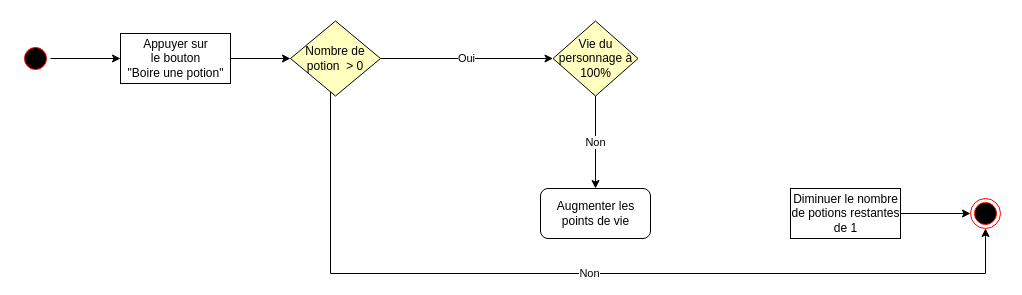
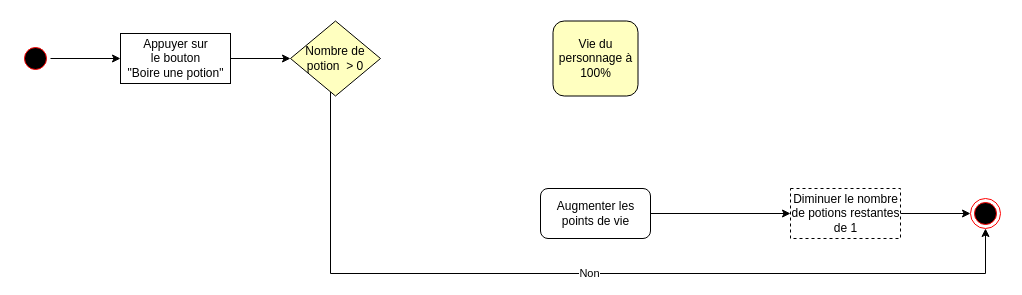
  <mxCell id="0" />
  <mxCell id="1" parent="0" />
  <mxCell id="2" style="edgeStyle=orthogonalEdgeStyle;rounded=0;orthogonalLoop=1;jettySize=auto;html=1;" parent="1" source="3" target="5" edge="1"><mxGeometry relative="1" as="geometry" /></mxCell>
  <mxCell id="3" value="" style="ellipse;html=1;shape=startState;fillColor=#000000;strokeColor=#ff0000;" parent="1" vertex="1"><mxGeometry x="20" y="43" width="30" height="30" as="geometry" /></mxCell>
  <mxCell id="4" style="edgeStyle=orthogonalEdgeStyle;rounded=0;orthogonalLoop=1;jettySize=auto;html=1;" parent="1" source="5" target="8" edge="1"><mxGeometry relative="1" as="geometry" /></mxCell>
  <mxCell id="5" value="Appuyer sur &lt;br&gt;le bouton &lt;br&gt;&quot;Boire une potion&quot;" style="html=1;" parent="1" vertex="1"><mxGeometry x="120" y="33" width="110" height="50" as="geometry" /></mxCell>
  <mxCell id="6" value="Non" style="edgeStyle=orthogonalEdgeStyle;rounded=0;orthogonalLoop=1;jettySize=auto;html=1;" parent="1" source="8" target="13" edge="1"><mxGeometry relative="1" as="geometry"><mxPoint x="330" y="183" as="targetPoint" /><Array as="points"><mxPoint x="330" y="273" /><mxPoint x="985" y="273" /></Array></mxGeometry></mxCell>
- <mxCell id="7" value="Oui" style="edgeStyle=orthogonalEdgeStyle;rounded=0;orthogonalLoop=1;jettySize=auto;html=1;" parent="1" source="8" target="12" edge="1"><mxGeometry relative="1" as="geometry"><mxPoint x="465" y="193" as="targetPoint" /></mxGeometry></mxCell>
  <mxCell id="8" value="Nombre de potion&amp;nbsp; &amp;gt; 0" style="rhombus;whiteSpace=wrap;html=1;fillColor=#ffffc0;" parent="1" vertex="1"><mxGeometry x="290" y="20.5" width="90" height="75" as="geometry" /></mxCell>
+ <mxCell id="9" style="edgeStyle=orthogonalEdgeStyle;rounded=0;orthogonalLoop=1;jettySize=auto;html=1;" parent="1" source="10" target="15" edge="1"><mxGeometry relative="1" as="geometry" /></mxCell>
  <mxCell id="10" value="Augmenter les &lt;br&gt;points de vie" style="html=1;rounded=1;" parent="1" vertex="1"><mxGeometry x="540" y="188" width="110" height="50" as="geometry" /></mxCell>
- <mxCell id="11" value="Non" style="edgeStyle=orthogonalEdgeStyle;rounded=0;orthogonalLoop=1;jettySize=auto;html=1;" parent="1" source="12" target="10" edge="1"><mxGeometry relative="1" as="geometry" /></mxCell>
- <mxCell id="12" value="Vie du personnage à 100%" style="rhombus;whiteSpace=wrap;html=1;fillColor=#ffffc0;" parent="1" vertex="1"><mxGeometry x="552.5" y="20.5" width="85" height="75" as="geometry" /></mxCell>
+ <mxCell id="12" value="Vie du personnage à 100%" style="whiteSpace=wrap;html=1;fillColor=#ffffc0;rounded=1;" parent="1" vertex="1"><mxGeometry x="552.5" y="20.5" width="85" height="75" as="geometry" /></mxCell>
  <mxCell id="13" value="" style="ellipse;html=1;shape=endState;fillColor=#000000;strokeColor=#ff0000;" parent="1" vertex="1"><mxGeometry x="970" y="198" width="30" height="30" as="geometry" /></mxCell>
  <mxCell id="14" style="edgeStyle=orthogonalEdgeStyle;rounded=0;orthogonalLoop=1;jettySize=auto;html=1;" edge="1" parent="1" source="15" target="13"><mxGeometry relative="1" as="geometry" /></mxCell>
- <mxCell id="15" value="Diminuer le nombre&lt;br&gt;de potions restantes&lt;br&gt;de 1" style="html=1;" vertex="1" parent="1"><mxGeometry x="790" y="188" width="110" height="50" as="geometry" /></mxCell>
+ <mxCell id="15" value="Diminuer le nombre&lt;br&gt;de potions restantes&lt;br&gt;de 1" style="html=1;dashed=1;" vertex="1" parent="1"><mxGeometry x="790" y="188" width="110" height="50" as="geometry" /></mxCell>
